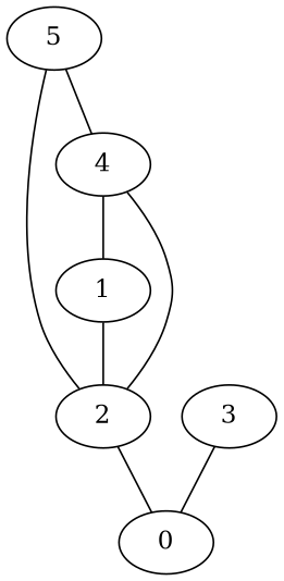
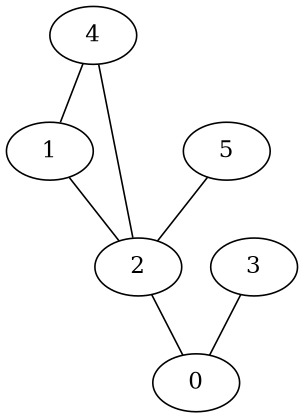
  graph {
    n1 [label=0]
    n2 [label=1]
    n3 [label=2]
    n4 [label=3]
    n5 [label=4]
    n6 [label=5]
    n2 -- n3
    n3 -- n1
    n4 -- n1
    n5 -- n2
    n5 -- n3
    n6 -- n3
-   n6 -- n5
  }
